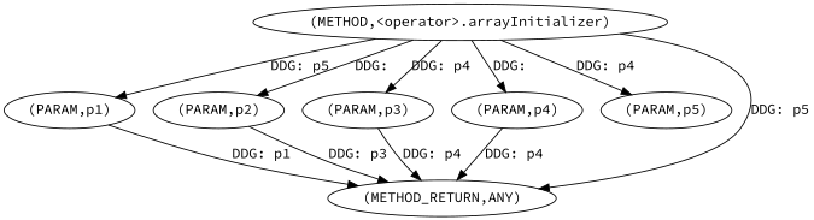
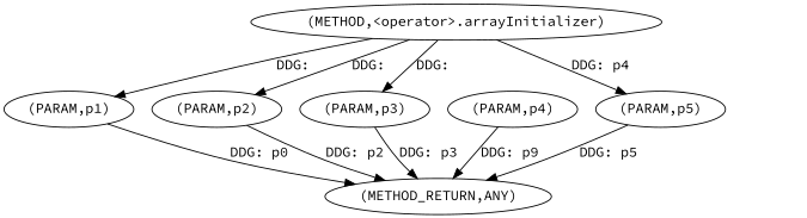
  digraph {
    fontname="Source Code Pro"
    node [fontname="Source Code Pro"]
    edge [fontname="Source Code Pro"]
    n1 [label=<(METHOD,&lt;operator&gt;.arrayInitializer)>]
    n2 [label=<(PARAM,p1)>]
    n3 [label=<(PARAM,p2)>]
    n4 [label=<(PARAM,p3)>]
    n5 [label=<(PARAM,p4)>]
    n6 [label=<(PARAM,p5)>]
    n7 [label=<(METHOD_RETURN,ANY)>]
-   n1 -> n2 [label="DDG: p5"]
+   n1 -> n2 [label="DDG: "]
    n1 -> n3 [label="DDG: "]
-   n1 -> n4 [label="DDG: p4"]
-   n1 -> n5 [label="DDG: "]
+   n1 -> n4 [label="DDG: "]
    n1 -> n6 [label="DDG: p4"]
-   n2 -> n7 [label="DDG: p1"]
-   n3 -> n7 [label="DDG: p3"]
-   n4 -> n7 [label="DDG: p4"]
-   n5 -> n7 [label="DDG: p4"]
-   n1 -> n7 [label="DDG: p5"]
+   n2 -> n7 [label="DDG: p0"]
+   n3 -> n7 [label="DDG: p2"]
+   n4 -> n7 [label="DDG: p3"]
+   n5 -> n7 [label="DDG: p9"]
+   n6 -> n7 [label="DDG: p5"]
  }
